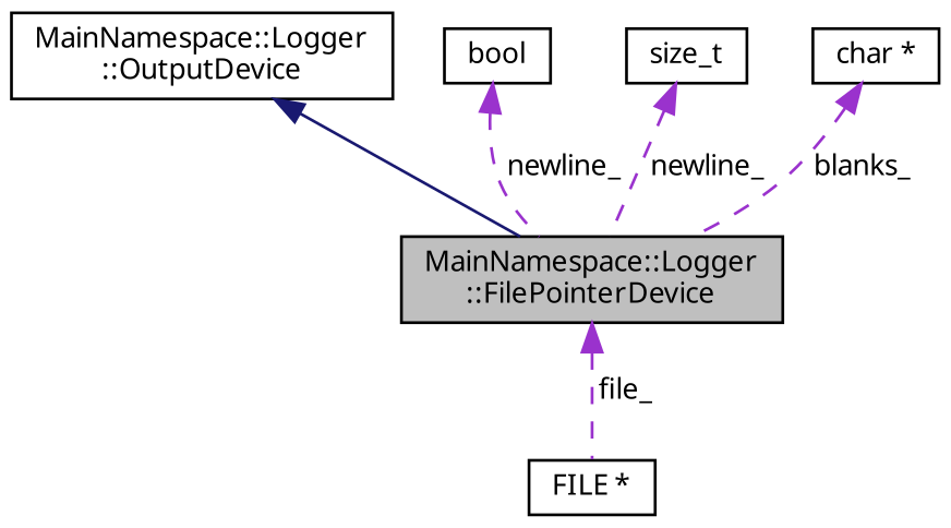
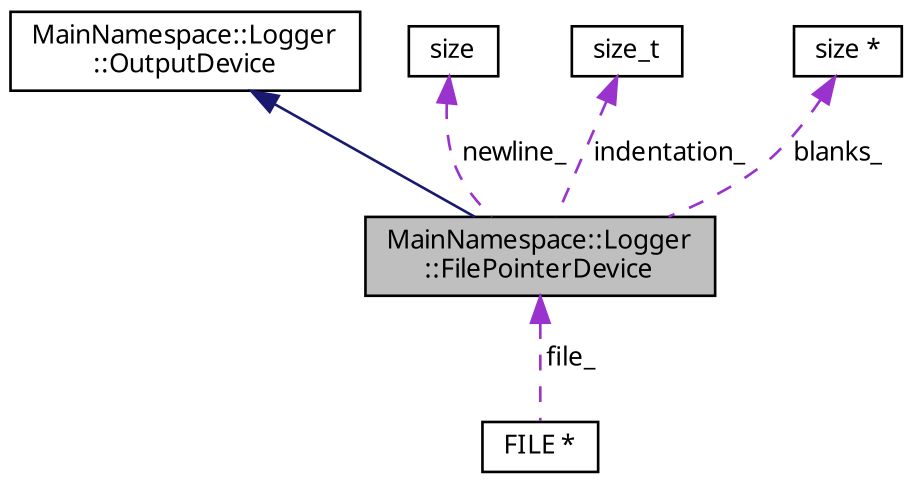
  digraph {
    fontname="Noto Sans"
    node [color=black fillcolor=white fontname="Noto Sans" fontsize=10 shape=record style=filled]
    edge [color=darkorchid3 dir=back fontname="Noto Sans" fontsize=10 labelfontname=Helvetica labelfontsize=10 style=dashed]
    n1 [fillcolor=grey75 fontcolor=black height=0.2 label="MainNamespace::Logger\l::FilePointerDevice" width=0.4]
    n2 [height=0.2 label="FILE *" width=0.4]
    n3 [height=0.2 label="MainNamespace::Logger\l::OutputDevice" width=0.4]
-   n4 [height=0.2 label=bool width=0.4]
+   n4 [height=0.2 label=size width=0.4]
    n5 [height=0.2 label=size_t width=0.4]
-   n6 [height=0.2 label="char *" width=0.4]
+   n6 [height=0.2 label="size *" width=0.4]
    n1 -> n2 [label=" file_"]
    n3 -> n1 [color=midnightblue style=solid]
    n4 -> n1 [label=" newline_"]
-   n5 -> n1 [label=" newline_"]
+   n5 -> n1 [label=" indentation_"]
    n6 -> n1 [label=" blanks_"]
  }
